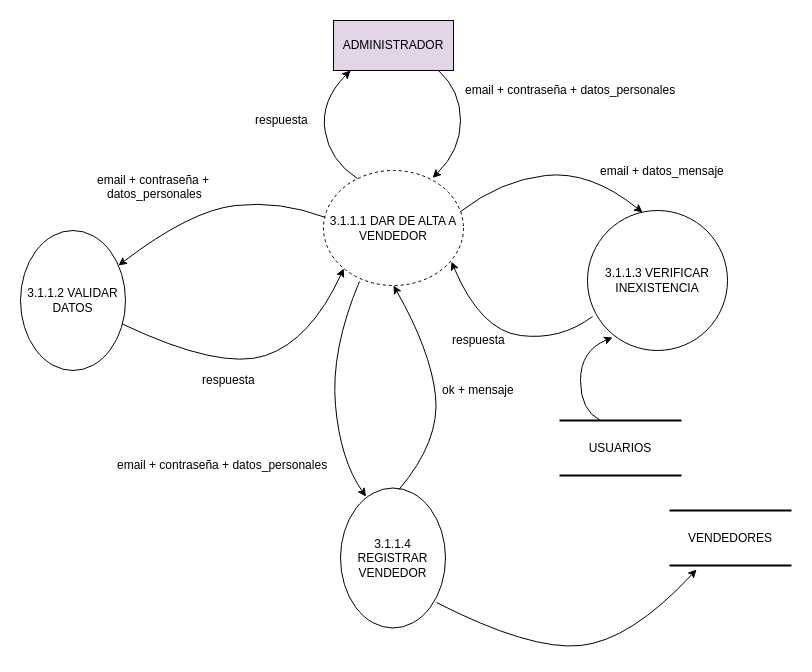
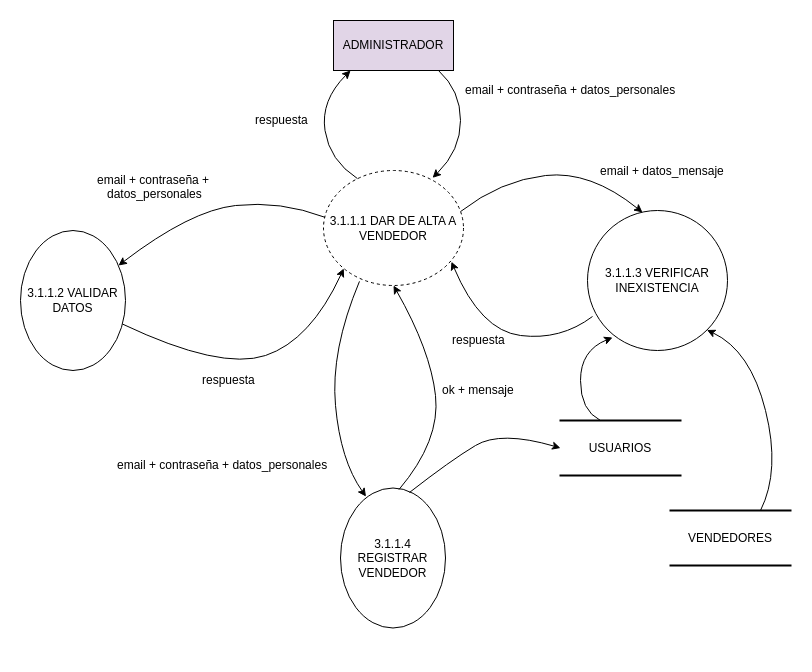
  <mxCell id="0" />
  <mxCell id="1" parent="0" />
  <mxCell id="2" value="ADMINISTRADOR" style="rounded=0;whiteSpace=wrap;html=1;fillColor=#e1d5e7;" parent="1" vertex="1"><mxGeometry x="333" y="20" width="120" height="50" as="geometry" /></mxCell>
  <mxCell id="3" value="3.1.1.1 DAR DE ALTA A VENDEDOR" style="ellipse;whiteSpace=wrap;html=1;aspect=fixed;dashed=1;" parent="1" vertex="1"><mxGeometry x="323" y="170" width="140" height="115" as="geometry" /></mxCell>
  <mxCell id="4" value="3.1.1.2 VALIDAR DATOS" style="ellipse;whiteSpace=wrap;html=1;aspect=fixed;" parent="1" vertex="1"><mxGeometry x="20" y="230" width="105" height="140" as="geometry" /></mxCell>
  <mxCell id="5" value="3.1.1.4 REGISTRAR VENDEDOR" style="ellipse;whiteSpace=wrap;html=1;aspect=fixed;" parent="1" vertex="1"><mxGeometry x="340" y="487.5" width="105" height="140" as="geometry" /></mxCell>
  <mxCell id="6" value="" style="curved=1;endArrow=classic;html=1;exitX=0.875;exitY=1;exitDx=0;exitDy=0;entryX=0.779;entryY=0.064;entryDx=0;entryDy=0;exitPerimeter=0;entryPerimeter=0;" parent="1" source="2" target="3" edge="1"><mxGeometry width="50" height="50" relative="1" as="geometry"><mxPoint x="160" y="180" as="sourcePoint" /><mxPoint x="400" y="210" as="targetPoint" /><Array as="points"><mxPoint x="460" y="90" /><mxPoint x="460" y="150" /></Array></mxGeometry></mxCell>
  <mxCell id="7" value="email + contraseña + datos_personales" style="text;html=1;resizable=0;points=[];autosize=1;align=left;verticalAlign=top;spacingTop=-4;" parent="1" vertex="1"><mxGeometry x="463" y="80" width="230" height="20" as="geometry" /></mxCell>
  <mxCell id="8" value="USUARIOS" style="shape=partialRectangle;whiteSpace=wrap;html=1;left=0;right=0;fillColor=none;strokeWidth=2;" parent="1" vertex="1"><mxGeometry x="560" y="420" width="120" height="55" as="geometry" /></mxCell>
  <mxCell id="9" value="VENDEDORES" style="shape=partialRectangle;whiteSpace=wrap;html=1;left=0;right=0;fillColor=none;strokeWidth=2;" parent="1" vertex="1"><mxGeometry x="670" y="510" width="120" height="55" as="geometry" /></mxCell>
  <mxCell id="10" value="3.1.1.3 VERIFICAR INEXISTENCIA" style="ellipse;whiteSpace=wrap;html=1;aspect=fixed;" parent="1" vertex="1"><mxGeometry x="587" y="210" width="140" height="140" as="geometry" /></mxCell>
  <mxCell id="11" value="" style="curved=1;endArrow=classic;html=1;exitX=0.011;exitY=0.407;exitDx=0;exitDy=0;exitPerimeter=0;" parent="1" source="3" target="4" edge="1"><mxGeometry width="50" height="50" relative="1" as="geometry"><mxPoint x="348.36" y="315.6" as="sourcePoint" /><mxPoint x="340" y="414" as="targetPoint" /><Array as="points"><mxPoint x="280" y="200" /><mxPoint x="190" y="210" /></Array></mxGeometry></mxCell>
  <mxCell id="12" value="" style="curved=1;endArrow=classic;html=1;entryX=0;entryY=1;entryDx=0;entryDy=0;" parent="1" source="4" target="3" edge="1"><mxGeometry width="50" height="50" relative="1" as="geometry"><mxPoint x="299.497" y="340.503" as="sourcePoint" /><mxPoint x="353.503" y="299.497" as="targetPoint" /><Array as="points"><mxPoint x="220" y="370" /><mxPoint x="310" y="340" /></Array></mxGeometry></mxCell>
  <mxCell id="13" value="email + contraseña + &lt;br&gt;&amp;nbsp; &amp;nbsp;datos_personales" style="text;html=1;resizable=0;points=[];autosize=1;align=left;verticalAlign=top;spacingTop=-4;" parent="1" vertex="1"><mxGeometry x="95" y="170" width="130" height="30" as="geometry" /></mxCell>
  <mxCell id="14" value="" style="curved=1;endArrow=classic;html=1;exitX=0.98;exitY=0.356;exitDx=0;exitDy=0;exitPerimeter=0;entryX=0.393;entryY=0.014;entryDx=0;entryDy=0;entryPerimeter=0;" parent="1" source="3" target="10" edge="1"><mxGeometry width="50" height="50" relative="1" as="geometry"><mxPoint x="463.031" y="223.172" as="sourcePoint" /><mxPoint x="645.54" y="196.98" as="targetPoint" /><Array as="points"><mxPoint x="500" y="180" /><mxPoint x="590" y="170" /></Array></mxGeometry></mxCell>
  <mxCell id="15" value="email + datos_mensaje" style="text;html=1;resizable=0;points=[];autosize=1;align=left;verticalAlign=top;spacingTop=-4;" parent="1" vertex="1"><mxGeometry x="598" y="161" width="150" height="20" as="geometry" /></mxCell>
+ <mxCell id="16" value="" style="curved=1;endArrow=classic;html=1;entryX=1;entryY=1;entryDx=0;entryDy=0;exitX=0.75;exitY=0;exitDx=0;exitDy=0;exitPerimeter=0;" parent="1" source="9" target="10" edge="1"><mxGeometry width="50" height="50" relative="1" as="geometry"><mxPoint x="560" y="420" as="sourcePoint" /><mxPoint x="652.02" y="221.96" as="targetPoint" /><Array as="points"><mxPoint x="780" y="470" /><mxPoint x="750" y="350" /></Array></mxGeometry></mxCell>
  <mxCell id="17" value="" style="curved=1;endArrow=classic;html=1;entryX=0.179;entryY=0.907;entryDx=0;entryDy=0;exitX=0.333;exitY=0;exitDx=0;exitDy=0;exitPerimeter=0;entryPerimeter=0;" parent="1" source="8" target="10" edge="1"><mxGeometry width="50" height="50" relative="1" as="geometry"><mxPoint x="760" y="530" as="sourcePoint" /><mxPoint x="716.497" y="339.497" as="targetPoint" /><Array as="points"><mxPoint x="580" y="410" /><mxPoint x="580" y="350" /></Array></mxGeometry></mxCell>
  <mxCell id="18" value="" style="curved=1;endArrow=classic;html=1;entryX=0.142;entryY=1;entryDx=0;entryDy=0;exitX=0.243;exitY=0.071;exitDx=0;exitDy=0;exitPerimeter=0;entryPerimeter=0;" parent="1" source="3" target="2" edge="1"><mxGeometry width="50" height="50" relative="1" as="geometry"><mxPoint x="338.96" y="185" as="sourcePoint" /><mxPoint x="351.06" y="101.98" as="targetPoint" /><Array as="points"><mxPoint x="329" y="160" /><mxPoint x="320" y="100" /></Array></mxGeometry></mxCell>
  <mxCell id="19" value="respuesta" style="text;html=1;resizable=0;points=[];autosize=1;align=left;verticalAlign=top;spacingTop=-4;" parent="1" vertex="1"><mxGeometry x="253" y="110" width="70" height="20" as="geometry" /></mxCell>
  <mxCell id="20" value="" style="curved=1;endArrow=classic;html=1;entryX=0.914;entryY=0.793;entryDx=0;entryDy=0;entryPerimeter=0;" parent="1" target="3" edge="1"><mxGeometry width="50" height="50" relative="1" as="geometry"><mxPoint x="592" y="316" as="sourcePoint" /><mxPoint x="460" y="350" as="targetPoint" /><Array as="points"><mxPoint x="560" y="340" /><mxPoint x="480" y="330" /></Array></mxGeometry></mxCell>
  <mxCell id="21" value="" style="curved=1;endArrow=classic;html=1;entryX=0.243;entryY=0.061;entryDx=0;entryDy=0;exitX=0.257;exitY=0.964;exitDx=0;exitDy=0;exitPerimeter=0;entryPerimeter=0;" parent="1" source="3" target="5" edge="1"><mxGeometry width="50" height="50" relative="1" as="geometry"><mxPoint x="370.04" y="337.5" as="sourcePoint" /><mxPoint x="377.02" y="447.44" as="targetPoint" /><Array as="points"><mxPoint x="330" y="350" /><mxPoint x="340" y="460" /></Array></mxGeometry></mxCell>
  <mxCell id="22" value="email + contraseña + datos_personales" style="text;html=1;resizable=0;points=[];autosize=1;align=left;verticalAlign=top;spacingTop=-4;" parent="1" vertex="1"><mxGeometry x="115" y="455" width="240" height="20" as="geometry" /></mxCell>
- <mxCell id="24" value="" style="curved=1;endArrow=classic;html=1;exitX=0.914;exitY=0.818;exitDx=0;exitDy=0;exitPerimeter=0;entryX=0.217;entryY=1.073;entryDx=0;entryDy=0;entryPerimeter=0;" parent="1" source="5" target="9" edge="1"><mxGeometry width="50" height="50" relative="1" as="geometry"><mxPoint x="520" y="690" as="sourcePoint" /><mxPoint x="690" y="590" as="targetPoint" /><Array as="points"><mxPoint x="530" y="650" /><mxPoint x="630" y="640" /></Array></mxGeometry></mxCell>
+ <mxCell id="23" value="" style="curved=1;endArrow=classic;html=1;exitX=0.657;exitY=0.032;exitDx=0;exitDy=0;exitPerimeter=0;entryX=0;entryY=0.5;entryDx=0;entryDy=0;" parent="1" source="5" target="8" edge="1"><mxGeometry width="50" height="50" relative="1" as="geometry"><mxPoint x="450" y="490" as="sourcePoint" /><mxPoint x="500" y="440" as="targetPoint" /><Array as="points"><mxPoint x="450" y="460" /><mxPoint x="500" y="430" /></Array></mxGeometry></mxCell>
  <mxCell id="25" value="" style="curved=1;endArrow=classic;html=1;exitX=0.557;exitY=0.011;exitDx=0;exitDy=0;exitPerimeter=0;entryX=0.5;entryY=1;entryDx=0;entryDy=0;" parent="1" source="5" target="3" edge="1"><mxGeometry width="50" height="50" relative="1" as="geometry"><mxPoint x="370" y="450" as="sourcePoint" /><mxPoint x="420" y="400" as="targetPoint" /><Array as="points"><mxPoint x="440" y="440" /><mxPoint x="430" y="350" /></Array></mxGeometry></mxCell>
  <mxCell id="26" value="ok + mensaje" style="text;html=1;resizable=0;points=[];autosize=1;align=left;verticalAlign=top;spacingTop=-4;" parent="1" vertex="1"><mxGeometry x="440" y="380" width="90" height="20" as="geometry" /></mxCell>
  <mxCell id="27" value="respuesta" style="text;html=1;resizable=0;points=[];autosize=1;align=left;verticalAlign=top;spacingTop=-4;rotation=0;" parent="1" vertex="1"><mxGeometry x="450" y="330" width="70" height="20" as="geometry" /></mxCell>
  <mxCell id="28" value="respuesta" style="text;html=1;resizable=0;points=[];autosize=1;align=left;verticalAlign=top;spacingTop=-4;" parent="1" vertex="1"><mxGeometry x="200" y="370" width="70" height="20" as="geometry" /></mxCell>
